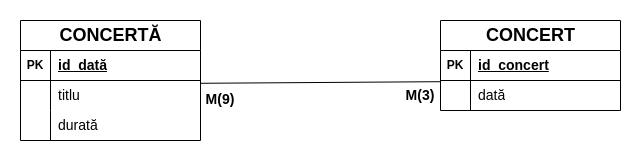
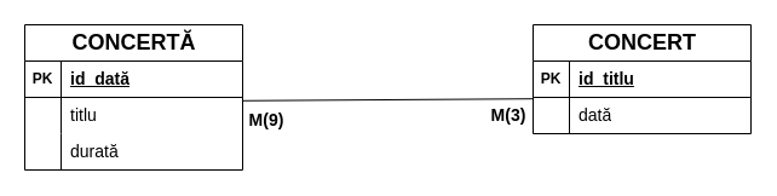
  <mxCell id="0" />
  <mxCell id="1" parent="0" />
  <mxCell id="2" value="&lt;font face=&quot;Helvetica&quot; style=&quot;font-size: 18px;&quot;&gt;CONCERT&lt;span style=&quot;text-align: start; text-wrap: wrap;&quot;&gt;Ă&lt;/span&gt;&lt;/font&gt;" style="shape=table;startSize=30;container=1;collapsible=1;childLayout=tableLayout;fixedRows=1;rowLines=0;fontStyle=1;align=center;resizeLast=1;html=1;" vertex="1" parent="1"><mxGeometry x="20" y="20" width="180" height="120" as="geometry" /></mxCell>
  <mxCell id="3" value="" style="shape=tableRow;horizontal=0;startSize=0;swimlaneHead=0;swimlaneBody=0;fillColor=none;collapsible=0;dropTarget=0;points=[[0,0.5],[1,0.5]];portConstraint=eastwest;top=0;left=0;right=0;bottom=1;" vertex="1" parent="2"><mxGeometry y="30" width="180" height="30" as="geometry" /></mxCell>
  <mxCell id="4" value="PK" style="shape=partialRectangle;connectable=0;fillColor=none;top=0;left=0;bottom=0;right=0;fontStyle=1;overflow=hidden;whiteSpace=wrap;html=1;" vertex="1" parent="3"><mxGeometry width="30" height="30" as="geometry"><mxRectangle width="30" height="30" as="alternateBounds" /></mxGeometry></mxCell>
  <mxCell id="5" value="&lt;font face=&quot;Helvetica&quot; style=&quot;font-size: 14px;&quot;&gt;id_dată&lt;/font&gt;" style="shape=partialRectangle;connectable=0;fillColor=none;top=0;left=0;bottom=0;right=0;align=left;spacingLeft=6;fontStyle=5;overflow=hidden;whiteSpace=wrap;html=1;" vertex="1" parent="3"><mxGeometry x="30" width="150" height="30" as="geometry"><mxRectangle width="150" height="30" as="alternateBounds" /></mxGeometry></mxCell>
  <mxCell id="6" value="" style="shape=tableRow;horizontal=0;startSize=0;swimlaneHead=0;swimlaneBody=0;fillColor=none;collapsible=0;dropTarget=0;points=[[0,0.5],[1,0.5]];portConstraint=eastwest;top=0;left=0;right=0;bottom=0;" vertex="1" parent="2"><mxGeometry y="60" width="180" height="30" as="geometry" /></mxCell>
  <mxCell id="7" value="" style="shape=partialRectangle;connectable=0;fillColor=none;top=0;left=0;bottom=0;right=0;editable=1;overflow=hidden;whiteSpace=wrap;html=1;" vertex="1" parent="6"><mxGeometry width="30" height="30" as="geometry"><mxRectangle width="30" height="30" as="alternateBounds" /></mxGeometry></mxCell>
  <mxCell id="8" value="&lt;font face=&quot;Helvetica&quot; style=&quot;font-size: 14px;&quot;&gt;titlu&lt;/font&gt;" style="shape=partialRectangle;connectable=0;fillColor=none;top=0;left=0;bottom=0;right=0;align=left;spacingLeft=6;overflow=hidden;whiteSpace=wrap;html=1;" vertex="1" parent="6"><mxGeometry x="30" width="150" height="30" as="geometry"><mxRectangle width="150" height="30" as="alternateBounds" /></mxGeometry></mxCell>
  <mxCell id="9" value="" style="shape=tableRow;horizontal=0;startSize=0;swimlaneHead=0;swimlaneBody=0;fillColor=none;collapsible=0;dropTarget=0;points=[[0,0.5],[1,0.5]];portConstraint=eastwest;top=0;left=0;right=0;bottom=0;" vertex="1" parent="2"><mxGeometry y="90" width="180" height="30" as="geometry" /></mxCell>
  <mxCell id="10" value="" style="shape=partialRectangle;connectable=0;fillColor=none;top=0;left=0;bottom=0;right=0;editable=1;overflow=hidden;whiteSpace=wrap;html=1;" vertex="1" parent="9"><mxGeometry width="30" height="30" as="geometry"><mxRectangle width="30" height="30" as="alternateBounds" /></mxGeometry></mxCell>
  <mxCell id="11" value="&lt;font face=&quot;Helvetica&quot; style=&quot;font-size: 14px;&quot;&gt;durată&lt;/font&gt;" style="shape=partialRectangle;connectable=0;fillColor=none;top=0;left=0;bottom=0;right=0;align=left;spacingLeft=6;overflow=hidden;whiteSpace=wrap;html=1;" vertex="1" parent="9"><mxGeometry x="30" width="150" height="30" as="geometry"><mxRectangle width="150" height="30" as="alternateBounds" /></mxGeometry></mxCell>
  <mxCell id="12" value="&lt;span style=&quot;font-size: 18px;&quot;&gt;CONCERT&lt;/span&gt;" style="shape=table;startSize=30;container=1;collapsible=1;childLayout=tableLayout;fixedRows=1;rowLines=0;fontStyle=1;align=center;resizeLast=1;html=1;" vertex="1" parent="1"><mxGeometry x="440" y="20" width="180" height="90" as="geometry" /></mxCell>
  <mxCell id="13" value="" style="shape=tableRow;horizontal=0;startSize=0;swimlaneHead=0;swimlaneBody=0;fillColor=none;collapsible=0;dropTarget=0;points=[[0,0.5],[1,0.5]];portConstraint=eastwest;top=0;left=0;right=0;bottom=1;" vertex="1" parent="12"><mxGeometry y="30" width="180" height="30" as="geometry" /></mxCell>
  <mxCell id="14" value="PK" style="shape=partialRectangle;connectable=0;fillColor=none;top=0;left=0;bottom=0;right=0;fontStyle=1;overflow=hidden;whiteSpace=wrap;html=1;" vertex="1" parent="13"><mxGeometry width="30" height="30" as="geometry"><mxRectangle width="30" height="30" as="alternateBounds" /></mxGeometry></mxCell>
- <mxCell id="15" value="&lt;font face=&quot;Helvetica&quot; style=&quot;font-size: 14px;&quot;&gt;id_concert&lt;/font&gt;" style="shape=partialRectangle;connectable=0;fillColor=none;top=0;left=0;bottom=0;right=0;align=left;spacingLeft=6;fontStyle=5;overflow=hidden;whiteSpace=wrap;html=1;" vertex="1" parent="13"><mxGeometry x="30" width="150" height="30" as="geometry"><mxRectangle width="150" height="30" as="alternateBounds" /></mxGeometry></mxCell>
+ <mxCell id="15" value="&lt;font face=&quot;Helvetica&quot; style=&quot;font-size: 14px;&quot;&gt;id_titlu&lt;/font&gt;" style="shape=partialRectangle;connectable=0;fillColor=none;top=0;left=0;bottom=0;right=0;align=left;spacingLeft=6;fontStyle=5;overflow=hidden;whiteSpace=wrap;html=1;" vertex="1" parent="13"><mxGeometry x="30" width="150" height="30" as="geometry"><mxRectangle width="150" height="30" as="alternateBounds" /></mxGeometry></mxCell>
  <mxCell id="16" value="" style="shape=tableRow;horizontal=0;startSize=0;swimlaneHead=0;swimlaneBody=0;fillColor=none;collapsible=0;dropTarget=0;points=[[0,0.5],[1,0.5]];portConstraint=eastwest;top=0;left=0;right=0;bottom=0;" vertex="1" parent="12"><mxGeometry y="60" width="180" height="30" as="geometry" /></mxCell>
  <mxCell id="17" value="" style="shape=partialRectangle;connectable=0;fillColor=none;top=0;left=0;bottom=0;right=0;editable=1;overflow=hidden;whiteSpace=wrap;html=1;" vertex="1" parent="16"><mxGeometry width="30" height="30" as="geometry"><mxRectangle width="30" height="30" as="alternateBounds" /></mxGeometry></mxCell>
  <mxCell id="18" value="&lt;span style=&quot;font-size: 14px;&quot;&gt;dată&lt;/span&gt;" style="shape=partialRectangle;connectable=0;fillColor=none;top=0;left=0;bottom=0;right=0;align=left;spacingLeft=6;overflow=hidden;whiteSpace=wrap;html=1;" vertex="1" parent="16"><mxGeometry x="30" width="150" height="30" as="geometry"><mxRectangle width="150" height="30" as="alternateBounds" /></mxGeometry></mxCell>
  <mxCell id="19" value="" style="endArrow=none;html=1;rounded=0;exitX=1.002;exitY=0.093;exitDx=0;exitDy=0;exitPerimeter=0;entryX=0.002;entryY=1.04;entryDx=0;entryDy=0;entryPerimeter=0;" edge="1" parent="1" source="6" target="13"><mxGeometry relative="1" as="geometry"><mxPoint x="220" y="180" as="sourcePoint" /><mxPoint x="380" y="180" as="targetPoint" /></mxGeometry></mxCell>
  <mxCell id="20" value="&lt;font style=&quot;font-size: 14px;&quot;&gt;&lt;b&gt;M(3)&lt;/b&gt;&lt;/font&gt;" style="text;html=1;align=center;verticalAlign=middle;whiteSpace=wrap;rounded=0;" vertex="1" parent="1"><mxGeometry x="390" y="80" width="60" height="30" as="geometry" /></mxCell>
  <mxCell id="21" value="&lt;font style=&quot;font-size: 14px;&quot;&gt;&lt;b&gt;M(9)&lt;/b&gt;&lt;/font&gt;" style="text;html=1;align=center;verticalAlign=middle;whiteSpace=wrap;rounded=0;" vertex="1" parent="1"><mxGeometry x="190" y="84" width="60" height="30" as="geometry" /></mxCell>
